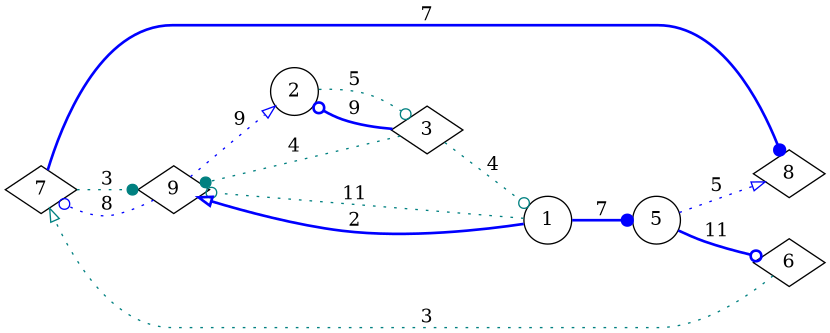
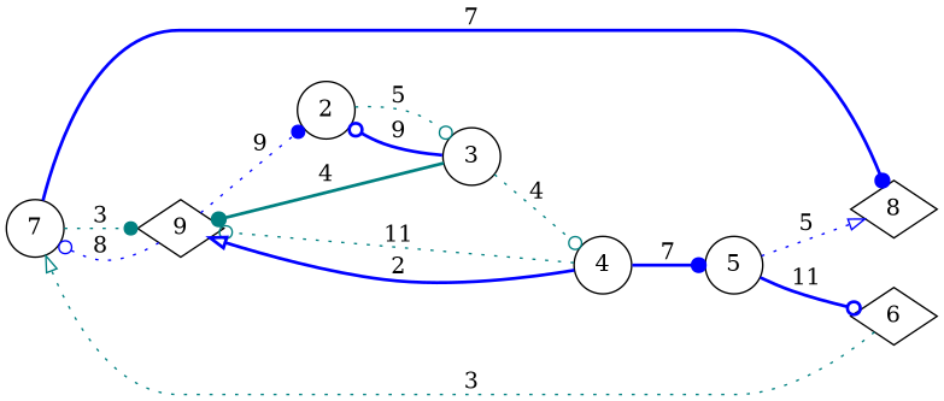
  digraph {
    rankdir=LR
    node [shape=circle]
    edge [arrowhead=odot color=blue style=dotted]
-   7 [shape=diamond]
+   7
    6 [shape=diamond]
    8 [shape=diamond]
    n4 [label=9 shape=diamond]
    5
    2
-   3 [shape=diamond]
-   4 [label=1]
+   3
+   4
    7 -> 8 [arrowhead=dot label=7 style=bold]
    7 -> n4 [arrowhead=dot color=teal label=3]
    6 -> 7 [arrowhead=onormal color=teal label=3]
    n4 -> 7 [label=8]
-   n4 -> 2 [arrowhead=onormal label=9]
+   n4 -> 2 [arrowhead=dot label=9]
    5 -> 6 [label=11 style=bold]
    5 -> 8 [arrowhead=onormal label=5]
    2 -> 3 [color=teal label=5]
-   3 -> n4 [arrowhead=dot color=teal label=4]
+   3 -> n4 [arrowhead=dot color=teal label=4 style=bold]
    3 -> 2 [label=9 style=bold]
    3 -> 4 [color=teal label=4]
    4 -> n4 [color=teal label=11]
    4 -> n4 [arrowhead=onormal label=2 style=bold]
    4 -> 5 [arrowhead=dot label=7 style=bold]
  }
